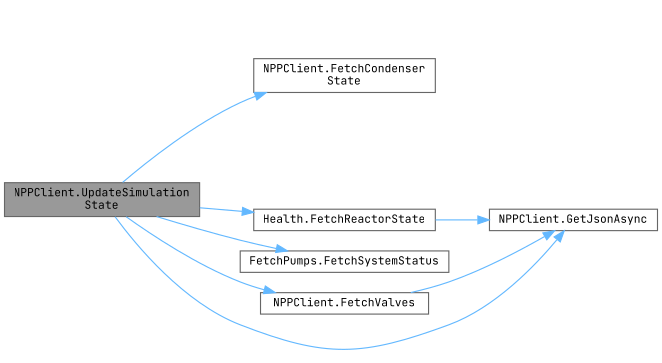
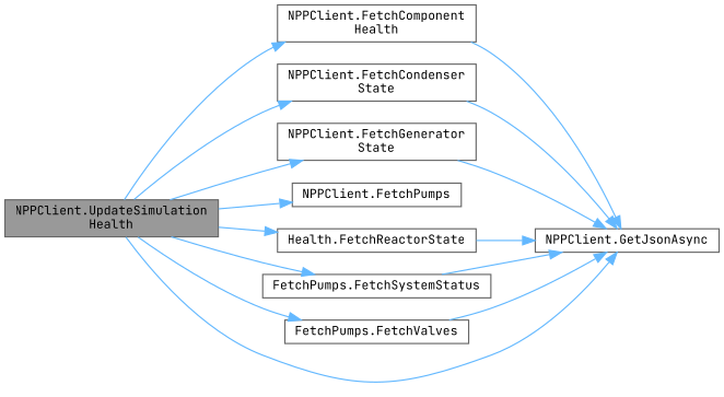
  digraph {
    fontname="JetBrains Mono"
    rankdir=LR
    node [color=grey40 fillcolor=white fontname="JetBrains Mono" fontsize=10 shape=box style=filled]
    edge [color=steelblue1 fontname="JetBrains Mono" fontsize=10 labelfontname=Helvetica labelfontsize=10 style=solid]
-   n1 [color=gray40 fillcolor=grey60 fontcolor=black height=0.2 label="NPPClient.UpdateSimulation\lState" width=0.4]
+   n1 [color=gray40 fillcolor=grey60 fontcolor=black height=0.2 label="NPPClient.UpdateSimulation\lHealth" width=0.4]
+   n2 [height=0.2 label="NPPClient.FetchComponent\lHealth" width=0.4]
    n3 [height=0.2 label="NPPClient.FetchCondenser\lState" width=0.4]
+   n4 [height=0.2 label="NPPClient.FetchGenerator\lState" width=0.4]
+   n5 [height=0.2 label="NPPClient.FetchPumps" width=0.4]
    n6 [height=0.2 label="Health.FetchReactorState" width=0.4]
    n7 [height=0.2 label="FetchPumps.FetchSystemStatus" width=0.4]
-   n8 [height=0.2 label="NPPClient.FetchValves" width=0.4]
+   n8 [height=0.2 label="FetchPumps.FetchValves" width=0.4]
    n9 [height=0.2 label="NPPClient.GetJsonAsync" width=0.4]
+   n1 -> n2
    n1 -> n3
+   n1 -> n4
+   n1 -> n5
    n1 -> n6
    n1 -> n7
    n1 -> n8
    n1 -> n9
+   n2 -> n9
+   n3 -> n9
+   n4 -> n9
    n6 -> n9
+   n7 -> n9
    n8 -> n9
  }
